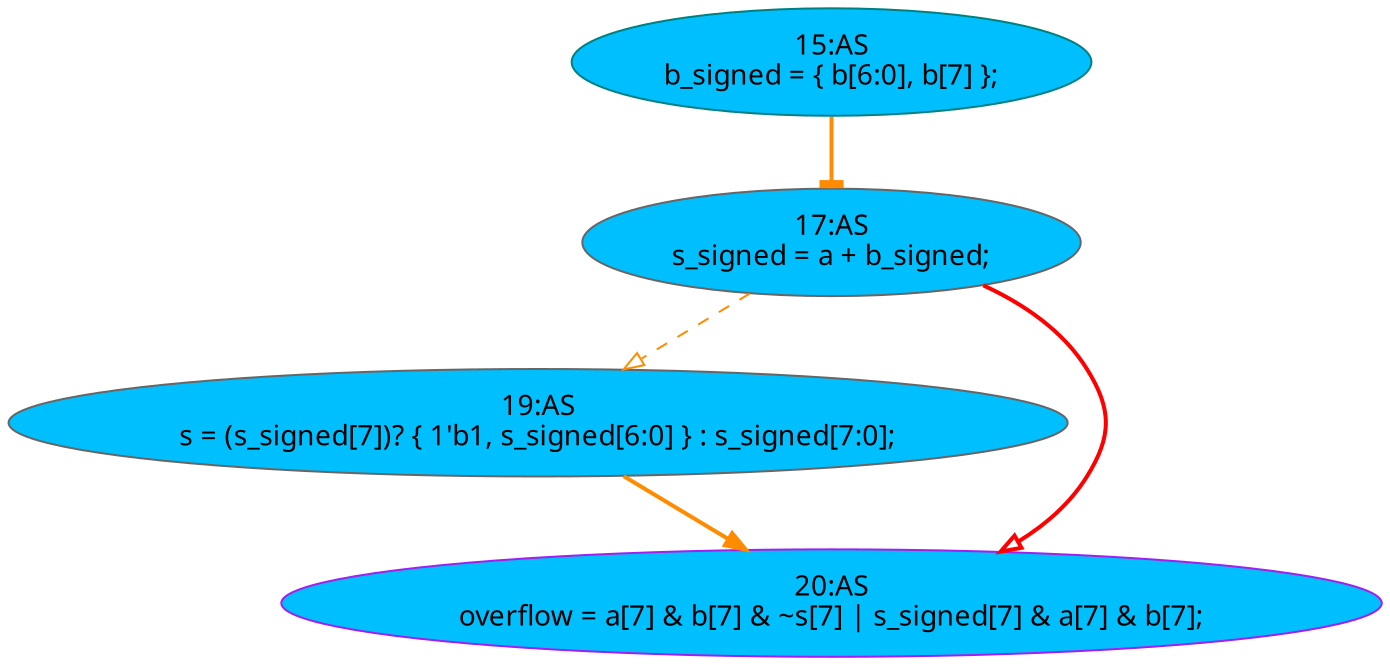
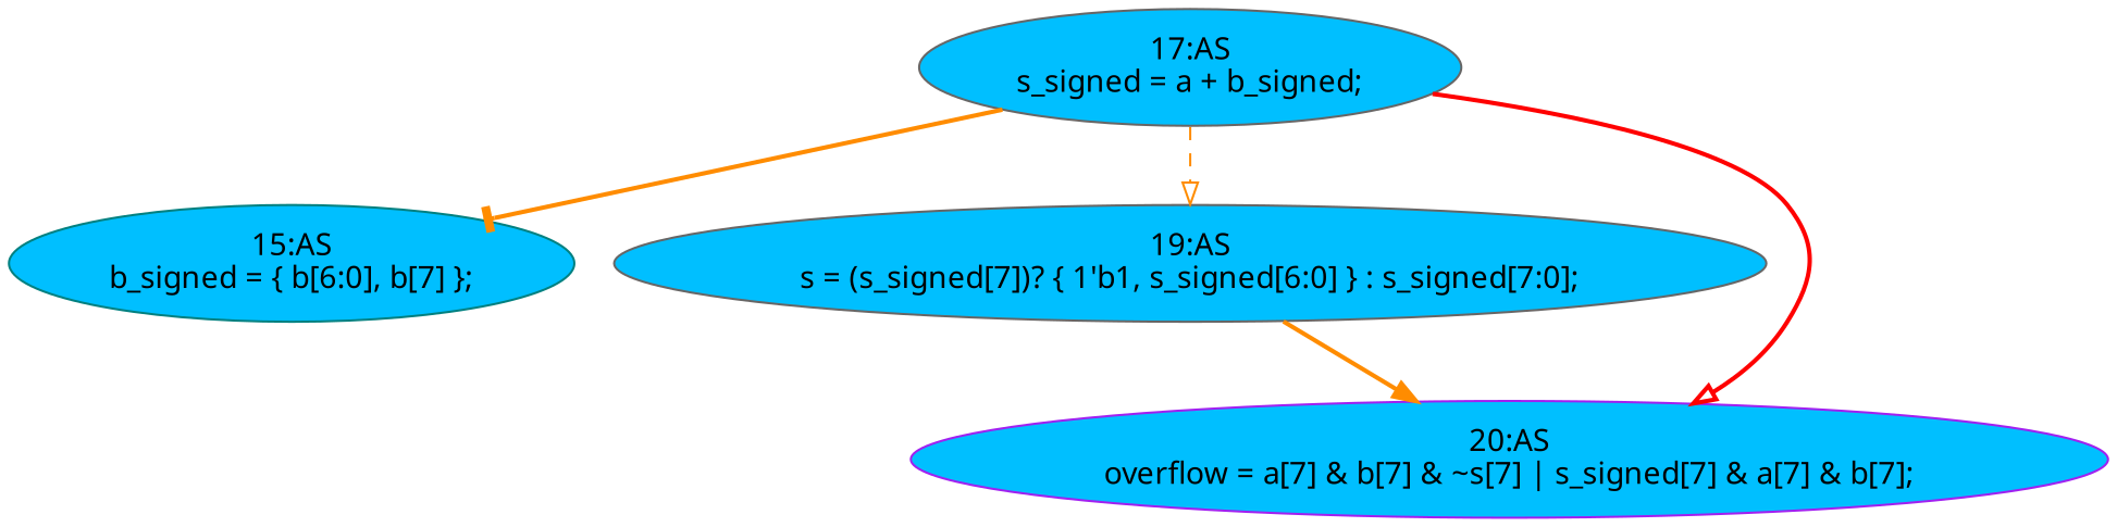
  strict digraph {
    fontname="Noto Sans"
    node [fillcolor=deepskyblue statements="[]" style=filled typ=Assign color=gray40 fontname="Noto Sans"]
    edge [color=darkorange style=bold arrowhead=onormal fontname="Noto Sans"]
    n1 [ast="<pyverilog.vparser.ast.Assign object at 0x7f5b091e3510>" def_var="['b_signed']" label="15:AS\nb_signed = { b[6:0], b[7] };" use_var="['b', 'b']" color=teal]
    n2 [ast="<pyverilog.vparser.ast.Assign object at 0x7f5b091f1190>" def_var="['s_signed']" label="17:AS\ns_signed = a + b_signed;" use_var="['a', 'b_signed']"]
    n3 [ast="<pyverilog.vparser.ast.Assign object at 0x7f5b091e6990>" def_var="['s']" label="19:AS\ns = (s_signed[7])? { 1'b1, s_signed[6:0] } : s_signed[7:0];" use_var="['s_signed', 's_signed', 's_signed']"]
    n4 [ast="<pyverilog.vparser.ast.Assign object at 0x7f5b09098690>" def_var="['overflow']" label="20:AS\noverflow = a[7] & b[7] & ~s[7] | s_signed[7] & a[7] & b[7];" use_var="['a', 'b', 's', 's_signed', 'a', 'b']" color=purple]
-   n1 -> n2 [arrowhead=tee]
+   n2 -> n1 [arrowhead=tee]
    n2 -> n3 [style=dashed]
    n2 -> n4 [color=red]
    n3 -> n4 [arrowhead=normal]
  }
